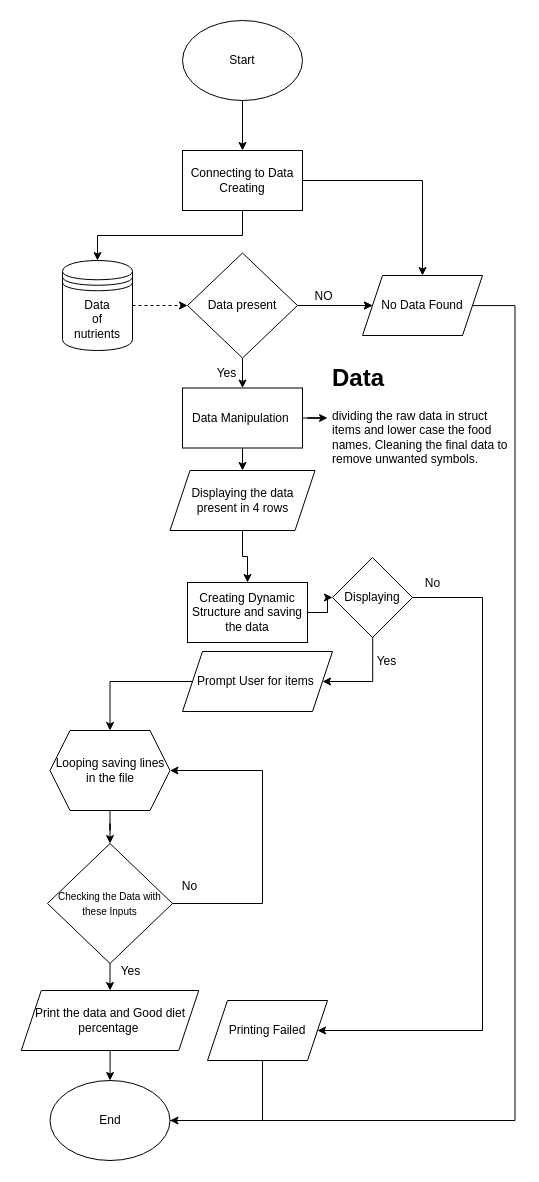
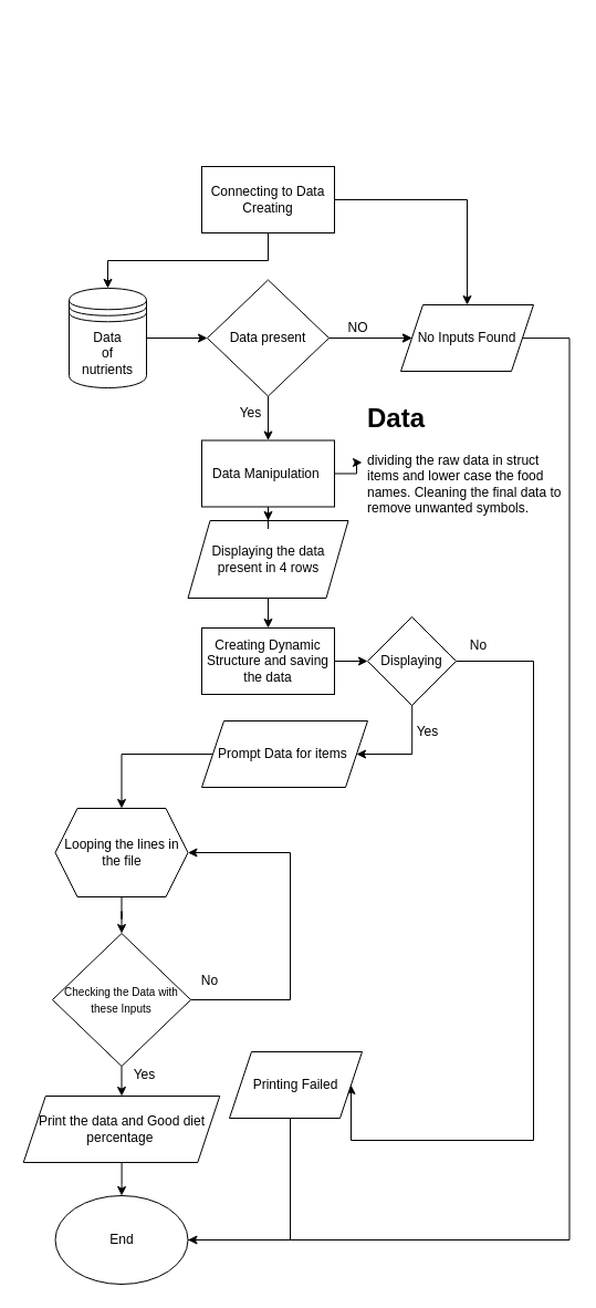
  <mxCell id="0" />
  <mxCell id="1" parent="0" />
- <mxCell id="2" style="edgeStyle=orthogonalEdgeStyle;rounded=0;orthogonalLoop=1;jettySize=auto;html=1;exitX=0.5;exitY=1;exitDx=0;exitDy=0;" parent="1" source="3" target="6" edge="1"><mxGeometry relative="1" as="geometry" /></mxCell>
- <mxCell id="3" value="Start" style="ellipse;whiteSpace=wrap;html=1;" parent="1" vertex="1"><mxGeometry x="182" y="20" width="120" height="80" as="geometry" /></mxCell>
  <mxCell id="4" style="edgeStyle=orthogonalEdgeStyle;rounded=0;orthogonalLoop=1;jettySize=auto;html=1;exitX=0.5;exitY=1;exitDx=0;exitDy=0;" parent="1" source="6" target="8" edge="1"><mxGeometry relative="1" as="geometry" /></mxCell>
  <mxCell id="5" style="edgeStyle=orthogonalEdgeStyle;rounded=0;orthogonalLoop=1;jettySize=auto;html=1;entryX=0.5;entryY=0;entryDx=0;entryDy=0;" parent="1" source="6" target="14" edge="1"><mxGeometry relative="1" as="geometry" /></mxCell>
  <mxCell id="6" value="Connecting to Data Creating" style="rounded=0;whiteSpace=wrap;html=1;" parent="1" vertex="1"><mxGeometry x="182" y="150" width="120" height="60" as="geometry" /></mxCell>
- <mxCell id="7" style="edgeStyle=orthogonalEdgeStyle;rounded=0;orthogonalLoop=1;jettySize=auto;html=1;entryX=0;entryY=0.5;entryDx=0;entryDy=0;dashed=1;" parent="1" source="8" target="12" edge="1"><mxGeometry relative="1" as="geometry" /></mxCell>
+ <mxCell id="7" style="edgeStyle=orthogonalEdgeStyle;rounded=0;orthogonalLoop=1;jettySize=auto;html=1;entryX=0;entryY=0.5;entryDx=0;entryDy=0;" parent="1" source="8" target="12" edge="1"><mxGeometry relative="1" as="geometry" /></mxCell>
  <mxCell id="8" value="Data&lt;br&gt;of&lt;br&gt;nutrients" style="shape=datastore;whiteSpace=wrap;html=1;" parent="1" vertex="1"><mxGeometry x="62" y="260" width="70" height="90" as="geometry" /></mxCell>
  <mxCell id="9" style="edgeStyle=orthogonalEdgeStyle;rounded=0;orthogonalLoop=1;jettySize=auto;html=1;" parent="1" source="12" target="21" edge="1"><mxGeometry relative="1" as="geometry"><mxPoint x="242" y="430" as="targetPoint" /></mxGeometry></mxCell>
  <mxCell id="10" style="edgeStyle=orthogonalEdgeStyle;rounded=0;orthogonalLoop=1;jettySize=auto;html=1;" parent="1" source="12" edge="1"><mxGeometry relative="1" as="geometry"><mxPoint x="372" y="305" as="targetPoint" /></mxGeometry></mxCell>
  <mxCell id="11" value="" style="edgeStyle=orthogonalEdgeStyle;rounded=0;orthogonalLoop=1;jettySize=auto;html=1;" parent="1" source="12" target="14" edge="1"><mxGeometry relative="1" as="geometry" /></mxCell>
  <mxCell id="12" value="Data present" style="rhombus;whiteSpace=wrap;html=1;" parent="1" vertex="1"><mxGeometry x="187" y="252.5" width="110" height="105" as="geometry" /></mxCell>
  <mxCell id="13" style="edgeStyle=orthogonalEdgeStyle;rounded=0;orthogonalLoop=1;jettySize=auto;html=1;entryX=1;entryY=0.5;entryDx=0;entryDy=0;" parent="1" edge="1"><mxGeometry relative="1" as="geometry"><Array as="points"><mxPoint x="514.5" y="305" /><mxPoint x="514.5" y="1120" /></Array><mxPoint x="424.47" y="305.091" as="sourcePoint" /><mxPoint x="122" y="1120" as="targetPoint" /></mxGeometry></mxCell>
- <mxCell id="14" value="No Data Found" style="shape=parallelogram;perimeter=parallelogramPerimeter;whiteSpace=wrap;html=1;fixedSize=1;" parent="1" vertex="1"><mxGeometry x="362" y="275" width="120" height="60" as="geometry" /></mxCell>
+ <mxCell id="14" value="No Inputs Found" style="shape=parallelogram;perimeter=parallelogramPerimeter;whiteSpace=wrap;html=1;fixedSize=1;" parent="1" vertex="1"><mxGeometry x="362" y="275" width="120" height="60" as="geometry" /></mxCell>
  <mxCell id="15" value="End" style="ellipse;whiteSpace=wrap;html=1;" parent="1" vertex="1"><mxGeometry x="49.5" y="1080" width="120" height="80" as="geometry" /></mxCell>
- <mxCell id="16" value="Displaying the data present in 4 rows" style="shape=parallelogram;perimeter=parallelogramPerimeter;whiteSpace=wrap;html=1;fixedSize=1;" parent="1" vertex="1"><mxGeometry x="169.5" y="470" width="145" height="60" as="geometry" /></mxCell>
+ <mxCell id="16" value="Displaying the data present in 4 rows" style="shape=parallelogram;perimeter=parallelogramPerimeter;whiteSpace=wrap;html=1;fixedSize=1;" parent="1" vertex="1"><mxGeometry x="169.5" y="470" width="145" height="70" as="geometry" /></mxCell>
  <mxCell id="17" value="NO" style="text;html=1;align=center;verticalAlign=middle;resizable=0;points=[];autosize=1;strokeColor=none;fillColor=none;" parent="1" vertex="1"><mxGeometry x="303" y="281" width="40" height="30" as="geometry" /></mxCell>
  <mxCell id="18" value="Yes" style="text;html=1;align=center;verticalAlign=middle;resizable=0;points=[];autosize=1;strokeColor=none;fillColor=none;" parent="1" vertex="1"><mxGeometry x="206" y="357.5" width="40" height="30" as="geometry" /></mxCell>
  <mxCell id="19" style="edgeStyle=orthogonalEdgeStyle;rounded=0;orthogonalLoop=1;jettySize=auto;html=1;" parent="1" source="21" target="16" edge="1"><mxGeometry relative="1" as="geometry" /></mxCell>
  <mxCell id="20" style="edgeStyle=orthogonalEdgeStyle;rounded=0;orthogonalLoop=1;jettySize=auto;html=1;" parent="1" source="21" target="22" edge="1"><mxGeometry relative="1" as="geometry" /></mxCell>
- <mxCell id="21" value="Data Manipulation&amp;nbsp;" style="rounded=0;whiteSpace=wrap;html=1;" parent="1" vertex="1"><mxGeometry x="182" y="387.5" width="120" height="60" as="geometry" /></mxCell>
+ <mxCell id="21" value="Data Manipulation&amp;nbsp;" style="rounded=0;whiteSpace=wrap;html=1;" parent="1" vertex="1"><mxGeometry x="182" y="397.5" width="120" height="60" as="geometry" /></mxCell>
  <mxCell id="22" value="&lt;h1&gt;Data&lt;/h1&gt;&lt;div&gt;dividing the raw data in struct items and lower case the food names. Cleaning the final data to remove unwanted symbols.&lt;/div&gt;" style="text;html=1;strokeColor=none;fillColor=none;spacing=5;spacingTop=-20;whiteSpace=wrap;overflow=hidden;rounded=0;" parent="1" vertex="1"><mxGeometry x="327" y="357.5" width="190" height="120" as="geometry" /></mxCell>
  <mxCell id="23" style="edgeStyle=orthogonalEdgeStyle;rounded=0;orthogonalLoop=1;jettySize=auto;html=1;" edge="1" parent="1" source="24" target="35"><mxGeometry relative="1" as="geometry" /></mxCell>
- <mxCell id="24" value="Prompt User for items&amp;nbsp;" style="shape=parallelogram;perimeter=parallelogramPerimeter;whiteSpace=wrap;html=1;fixedSize=1;" vertex="1" parent="1"><mxGeometry x="182" y="651" width="150" height="60" as="geometry" /></mxCell>
+ <mxCell id="24" value="Prompt Data for items&amp;nbsp;" style="shape=parallelogram;perimeter=parallelogramPerimeter;whiteSpace=wrap;html=1;fixedSize=1;" vertex="1" parent="1"><mxGeometry x="182" y="651" width="150" height="60" as="geometry" /></mxCell>
  <mxCell id="25" style="edgeStyle=orthogonalEdgeStyle;rounded=0;orthogonalLoop=1;jettySize=auto;html=1;entryX=0.5;entryY=0;entryDx=0;entryDy=0;" edge="1" parent="1" source="16" target="27"><mxGeometry relative="1" as="geometry" /></mxCell>
  <mxCell id="26" style="edgeStyle=orthogonalEdgeStyle;rounded=0;orthogonalLoop=1;jettySize=auto;html=1;entryX=0;entryY=0.5;entryDx=0;entryDy=0;" edge="1" parent="1" source="27" target="39"><mxGeometry relative="1" as="geometry"><mxPoint x="332" y="597" as="targetPoint" /></mxGeometry></mxCell>
- <mxCell id="27" value="Creating Dynamic Structure and saving the data" style="rounded=0;whiteSpace=wrap;html=1;" vertex="1" parent="1"><mxGeometry x="187" y="582" width="120" height="60" as="geometry" /></mxCell>
+ <mxCell id="27" value="Creating Dynamic Structure and saving the data" style="rounded=0;whiteSpace=wrap;html=1;" vertex="1" parent="1"><mxGeometry x="182" y="567" width="120" height="60" as="geometry" /></mxCell>
  <mxCell id="28" style="edgeStyle=orthogonalEdgeStyle;rounded=0;orthogonalLoop=1;jettySize=auto;html=1;exitX=0.5;exitY=1;exitDx=0;exitDy=0;" edge="1" parent="1" source="30" target="32"><mxGeometry relative="1" as="geometry" /></mxCell>
  <mxCell id="29" style="edgeStyle=orthogonalEdgeStyle;rounded=0;orthogonalLoop=1;jettySize=auto;html=1;entryX=1;entryY=0.5;entryDx=0;entryDy=0;" edge="1" parent="1" source="30" target="35"><mxGeometry relative="1" as="geometry"><mxPoint x="272" y="750" as="targetPoint" /><Array as="points"><mxPoint x="262" y="903" /><mxPoint x="262" y="770" /></Array></mxGeometry></mxCell>
  <mxCell id="30" value="&lt;font style=&quot;font-size: 10px;&quot;&gt;Checking the Data with these Inputs&lt;/font&gt;" style="rhombus;whiteSpace=wrap;html=1;" vertex="1" parent="1"><mxGeometry x="47" y="843" width="125" height="120" as="geometry" /></mxCell>
  <mxCell id="31" style="edgeStyle=orthogonalEdgeStyle;rounded=0;orthogonalLoop=1;jettySize=auto;html=1;entryX=0.5;entryY=0;entryDx=0;entryDy=0;" edge="1" parent="1" source="32" target="15"><mxGeometry relative="1" as="geometry" /></mxCell>
  <mxCell id="32" value="Print the data and Good diet percentage&amp;nbsp;" style="shape=parallelogram;perimeter=parallelogramPerimeter;whiteSpace=wrap;html=1;fixedSize=1;" vertex="1" parent="1"><mxGeometry x="20.75" y="990" width="177.5" height="60" as="geometry" /></mxCell>
  <mxCell id="33" value="Yes" style="text;html=1;align=center;verticalAlign=middle;resizable=0;points=[];autosize=1;strokeColor=none;fillColor=none;" vertex="1" parent="1"><mxGeometry x="110" y="956" width="40" height="30" as="geometry" /></mxCell>
  <mxCell id="34" style="edgeStyle=orthogonalEdgeStyle;rounded=0;orthogonalLoop=1;jettySize=auto;html=1;" edge="1" parent="1" source="35" target="30"><mxGeometry relative="1" as="geometry" /></mxCell>
- <mxCell id="35" value="Looping saving lines in the file" style="shape=hexagon;perimeter=hexagonPerimeter2;whiteSpace=wrap;html=1;fixedSize=1;" vertex="1" parent="1"><mxGeometry x="49.5" y="730" width="120" height="80" as="geometry" /></mxCell>
+ <mxCell id="35" value="Looping the lines in the file" style="shape=hexagon;perimeter=hexagonPerimeter2;whiteSpace=wrap;html=1;fixedSize=1;" vertex="1" parent="1"><mxGeometry x="49.5" y="730" width="120" height="80" as="geometry" /></mxCell>
  <mxCell id="36" value="No" style="text;html=1;align=center;verticalAlign=middle;resizable=0;points=[];autosize=1;strokeColor=none;fillColor=none;" vertex="1" parent="1"><mxGeometry x="169" y="871" width="40" height="30" as="geometry" /></mxCell>
  <mxCell id="37" style="edgeStyle=orthogonalEdgeStyle;rounded=0;orthogonalLoop=1;jettySize=auto;html=1;entryX=1;entryY=0.5;entryDx=0;entryDy=0;exitX=0.503;exitY=0.98;exitDx=0;exitDy=0;exitPerimeter=0;" edge="1" parent="1" source="39" target="24"><mxGeometry relative="1" as="geometry"><Array as="points"><mxPoint x="372" y="681" /></Array></mxGeometry></mxCell>
  <mxCell id="38" style="edgeStyle=orthogonalEdgeStyle;rounded=0;orthogonalLoop=1;jettySize=auto;html=1;entryX=1;entryY=0.5;entryDx=0;entryDy=0;" edge="1" parent="1" source="39" target="42"><mxGeometry relative="1" as="geometry"><mxPoint x="482" y="1040" as="targetPoint" /><Array as="points"><mxPoint x="482" y="597" /><mxPoint x="482" y="1030" /></Array></mxGeometry></mxCell>
  <mxCell id="39" value="Displaying" style="rhombus;whiteSpace=wrap;html=1;" vertex="1" parent="1"><mxGeometry x="332" y="557" width="80" height="80" as="geometry" /></mxCell>
  <mxCell id="40" value="Yes" style="text;html=1;align=center;verticalAlign=middle;resizable=0;points=[];autosize=1;strokeColor=none;fillColor=none;" vertex="1" parent="1"><mxGeometry x="366" y="646" width="40" height="30" as="geometry" /></mxCell>
  <mxCell id="41" style="edgeStyle=orthogonalEdgeStyle;rounded=0;orthogonalLoop=1;jettySize=auto;html=1;entryX=1;entryY=0.5;entryDx=0;entryDy=0;" edge="1" parent="1" source="42" target="15"><mxGeometry relative="1" as="geometry"><Array as="points"><mxPoint x="262" y="1120" /></Array></mxGeometry></mxCell>
- <mxCell id="42" value="Printing Failed" style="shape=parallelogram;perimeter=parallelogramPerimeter;whiteSpace=wrap;html=1;fixedSize=1;" vertex="1" parent="1"><mxGeometry x="207" y="1000" width="120" height="60" as="geometry" /></mxCell>
+ <mxCell id="42" value="Printing Failed" style="shape=parallelogram;perimeter=parallelogramPerimeter;whiteSpace=wrap;html=1;fixedSize=1;" vertex="1" parent="1"><mxGeometry x="207" y="950" width="120" height="60" as="geometry" /></mxCell>
  <mxCell id="43" value="No" style="text;html=1;align=center;verticalAlign=middle;resizable=0;points=[];autosize=1;strokeColor=none;fillColor=none;" vertex="1" parent="1"><mxGeometry x="412" y="568" width="40" height="30" as="geometry" /></mxCell>
